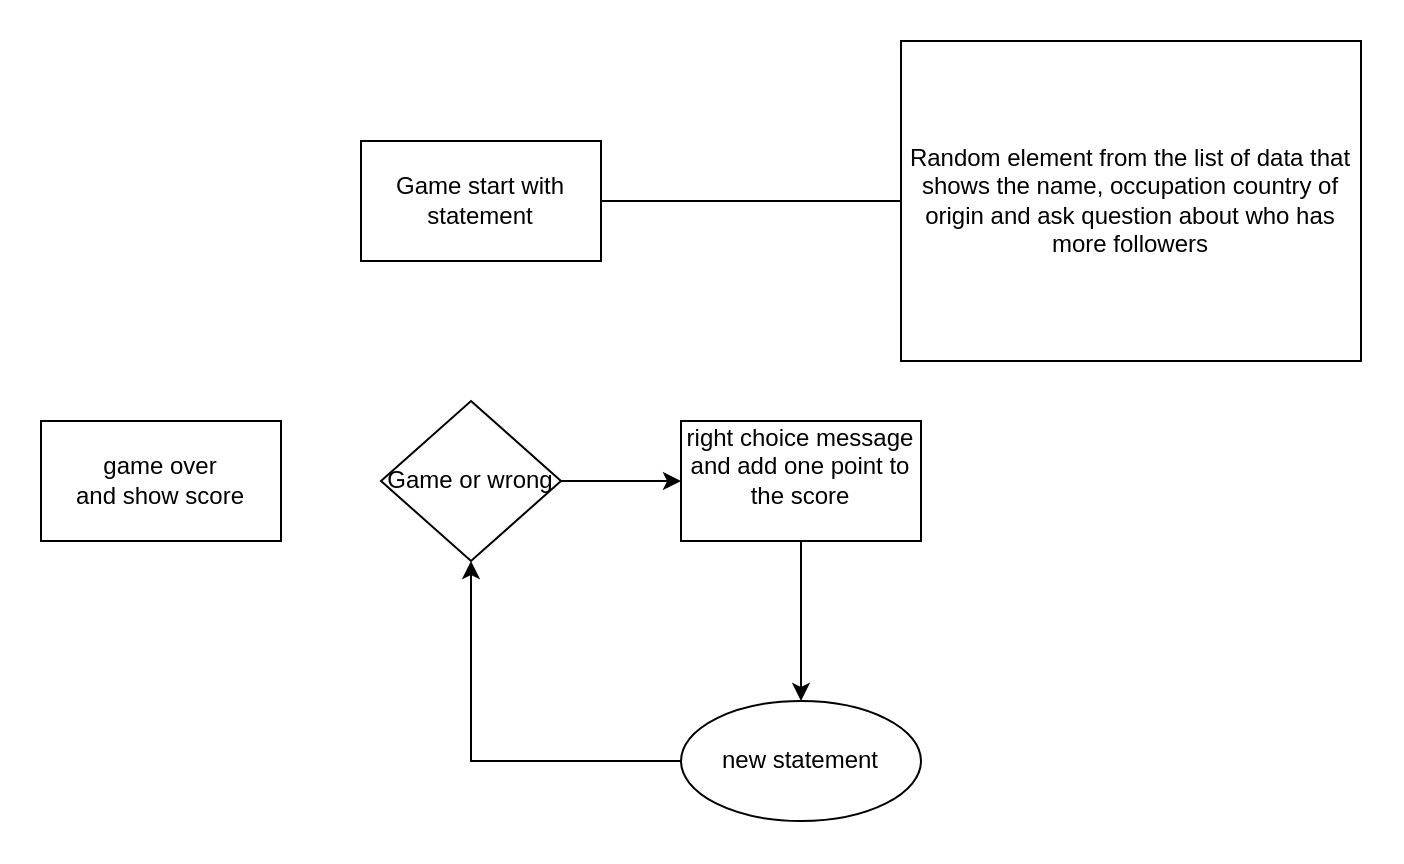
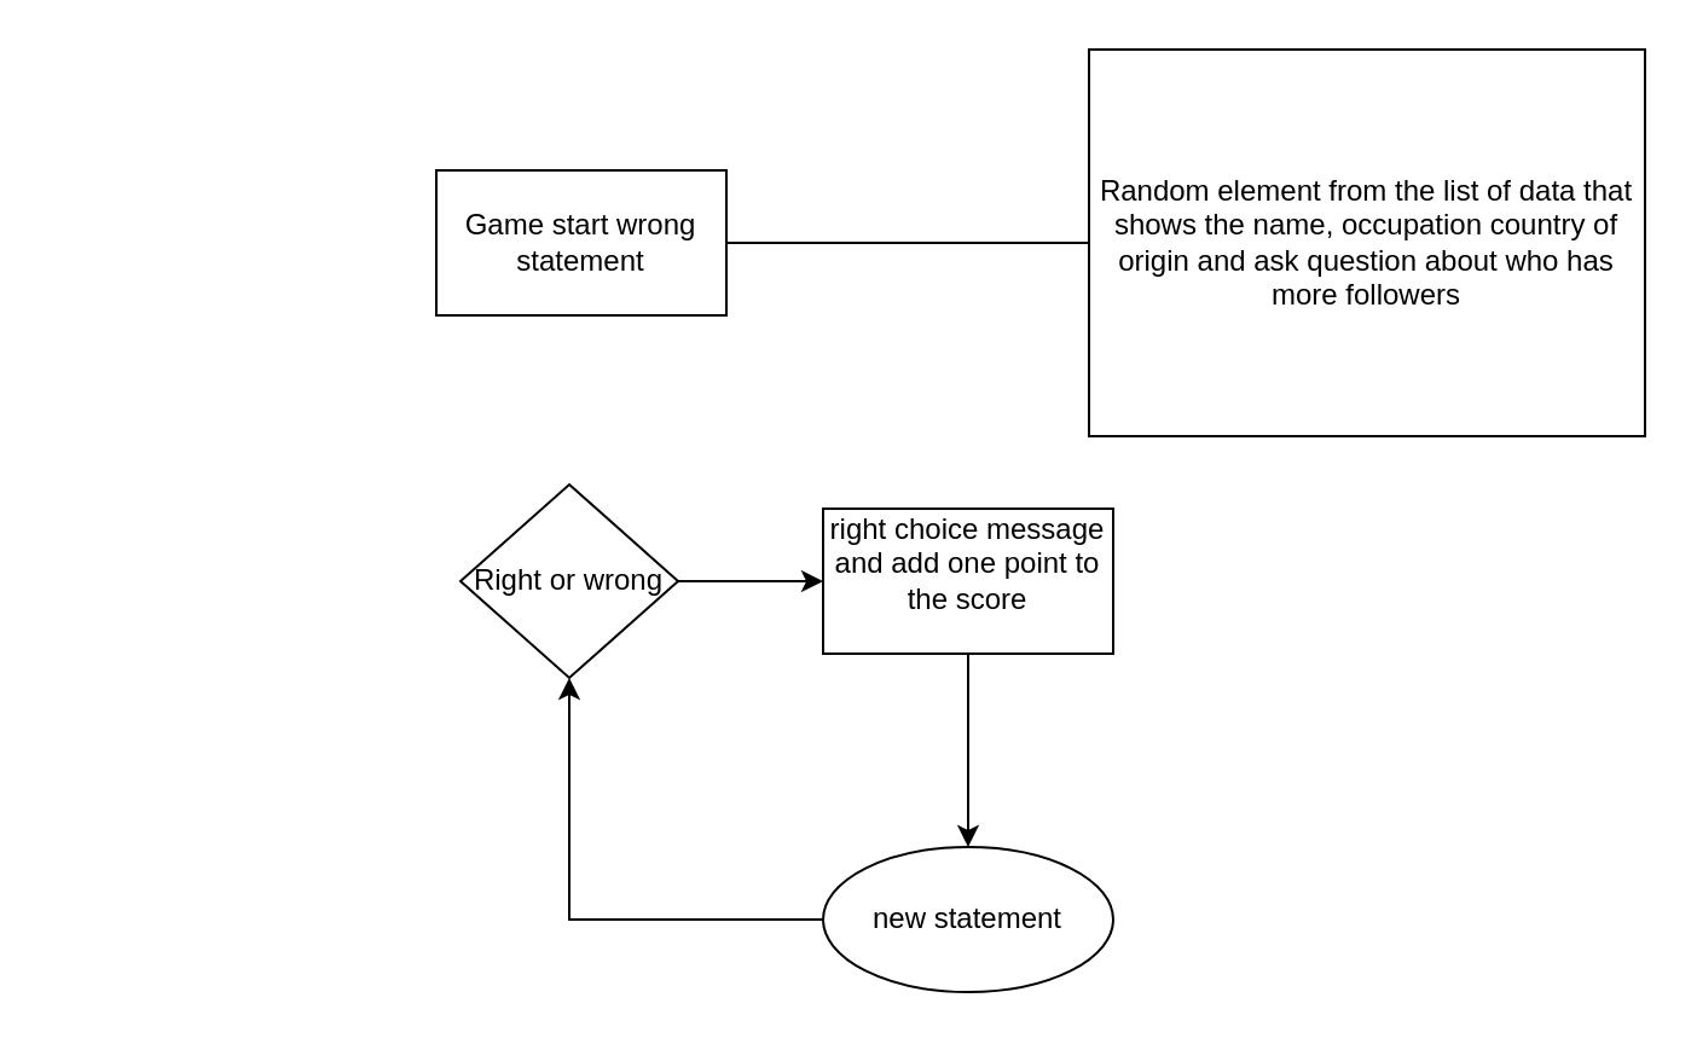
  <mxCell id="0" />
  <mxCell id="1" parent="0" />
- <mxCell id="2" value="Game start with statement" style="rounded=0;whiteSpace=wrap;html=1;" vertex="1" parent="1"><mxGeometry x="180" y="70" width="120" height="60" as="geometry" /></mxCell>
+ <mxCell id="2" value="Game start wrong statement" style="rounded=0;whiteSpace=wrap;html=1;" vertex="1" parent="1"><mxGeometry x="180" y="70" width="120" height="60" as="geometry" /></mxCell>
  <mxCell id="3" value="" style="edgeStyle=orthogonalEdgeStyle;rounded=0;orthogonalLoop=1;jettySize=auto;html=1;" edge="1" parent="1" source="4" target="6"><mxGeometry relative="1" as="geometry" /></mxCell>
- <mxCell id="4" value="Game or wrong" style="rhombus;whiteSpace=wrap;html=1;rounded=0;" vertex="1" parent="1"><mxGeometry x="190" y="200" width="90" height="80" as="geometry" /></mxCell>
+ <mxCell id="4" value="Right or wrong" style="rhombus;whiteSpace=wrap;html=1;rounded=0;" vertex="1" parent="1"><mxGeometry x="190" y="200" width="90" height="80" as="geometry" /></mxCell>
  <mxCell id="5" value="" style="edgeStyle=orthogonalEdgeStyle;rounded=0;orthogonalLoop=1;jettySize=auto;html=1;" edge="1" parent="1" source="6" target="8"><mxGeometry relative="1" as="geometry" /></mxCell>
  <mxCell id="6" value="&lt;div&gt;right choice message and add one point to the score &lt;br&gt;&lt;/div&gt;&lt;div&gt;&lt;br&gt;&lt;/div&gt;" style="whiteSpace=wrap;html=1;rounded=0;" vertex="1" parent="1"><mxGeometry x="340" y="210" width="120" height="60" as="geometry" /></mxCell>
  <mxCell id="7" style="edgeStyle=orthogonalEdgeStyle;rounded=0;orthogonalLoop=1;jettySize=auto;html=1;entryX=0.5;entryY=1;entryDx=0;entryDy=0;" edge="1" parent="1" source="8" target="4"><mxGeometry relative="1" as="geometry" /></mxCell>
  <mxCell id="8" value="new statement" style="ellipse;whiteSpace=wrap;html=1;" vertex="1" parent="1"><mxGeometry x="340" y="350" width="120" height="60" as="geometry" /></mxCell>
- <mxCell id="9" value="&lt;div&gt;game over &lt;br&gt;&lt;/div&gt;&lt;div&gt;and show score&lt;/div&gt;" style="whiteSpace=wrap;html=1;rounded=0;" vertex="1" parent="1"><mxGeometry x="20" y="210" width="120" height="60" as="geometry" /></mxCell>
  <mxCell id="10" value="Random element from the list of data that shows the name, occupation country of origin and ask question about who has more followers" style="rounded=0;whiteSpace=wrap;html=1;" vertex="1" parent="1"><mxGeometry x="450" y="20" width="230" height="160" as="geometry" /></mxCell>
  <mxCell id="11" value="" style="endArrow=none;html=1;entryX=0;entryY=0.5;entryDx=0;entryDy=0;" edge="1" parent="1" target="10"><mxGeometry width="50" height="50" relative="1" as="geometry"><mxPoint x="300" y="100" as="sourcePoint" /><mxPoint x="350" as="targetPoint" y="50" /></mxGeometry></mxCell>
